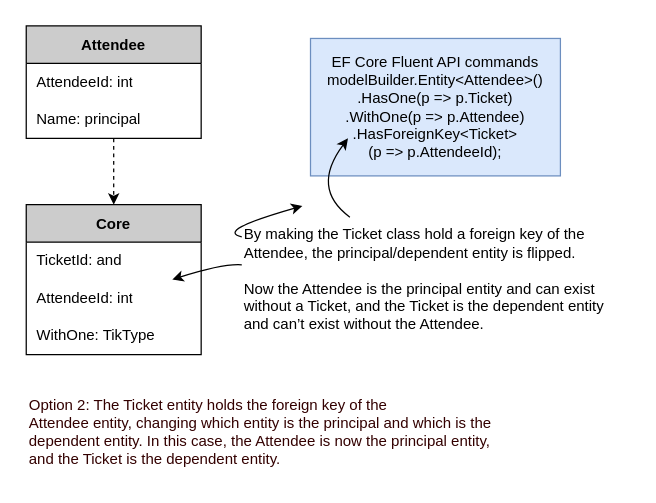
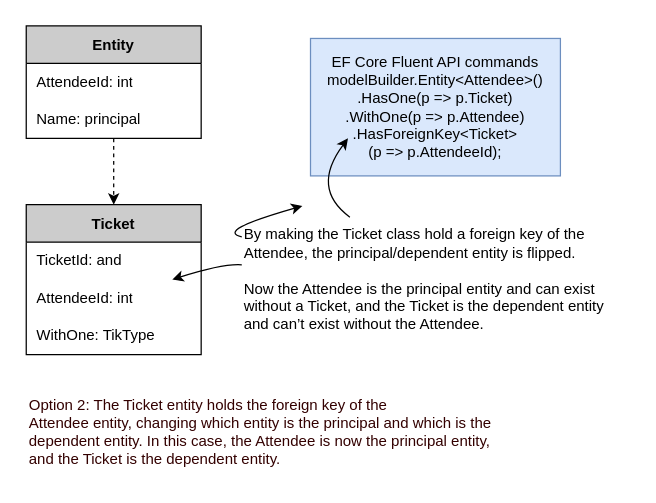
  <mxCell id="0" />
  <mxCell id="1" parent="0" />
- <mxCell id="2" value="Attendee" style="shape=table;startSize=30;container=1;collapsible=0;childLayout=tableLayout;fixedRows=1;rowLines=0;fontStyle=1;fillColor=#CCCCCC;" parent="1" vertex="1"><mxGeometry x="20.5" y="20" width="140" height="90" as="geometry" /></mxCell>
+ <mxCell id="2" value="Entity" style="shape=table;startSize=30;container=1;collapsible=0;childLayout=tableLayout;fixedRows=1;rowLines=0;fontStyle=1;fillColor=#CCCCCC;" parent="1" vertex="1"><mxGeometry x="20.5" y="20" width="140" height="90" as="geometry" /></mxCell>
  <mxCell id="3" style="shape=tableRow;horizontal=0;startSize=0;swimlaneHead=0;swimlaneBody=0;top=0;left=0;bottom=0;right=0;collapsible=0;dropTarget=0;fillColor=none;points=[[0,0.5],[1,0.5]];portConstraint=eastwest;" parent="2" vertex="1"><mxGeometry y="30" width="140" height="30" as="geometry" /></mxCell>
  <mxCell id="4" value="AttendeeId: int" style="shape=partialRectangle;html=1;whiteSpace=wrap;connectable=0;fillColor=none;top=0;left=0;bottom=0;right=0;align=left;spacingLeft=6;overflow=hidden;" parent="3" vertex="1"><mxGeometry width="140" height="30" as="geometry"><mxRectangle width="140" height="30" as="alternateBounds" /></mxGeometry></mxCell>
  <mxCell id="5" style="shape=tableRow;horizontal=0;startSize=0;swimlaneHead=0;swimlaneBody=0;top=0;left=0;bottom=0;right=0;collapsible=0;dropTarget=0;fillColor=none;points=[[0,0.5],[1,0.5]];portConstraint=eastwest;" parent="2" vertex="1"><mxGeometry y="60" width="140" height="30" as="geometry" /></mxCell>
  <mxCell id="6" value="Name: principal" style="shape=partialRectangle;html=1;whiteSpace=wrap;connectable=0;fillColor=none;top=0;left=0;bottom=0;right=0;align=left;spacingLeft=6;overflow=hidden;" parent="5" vertex="1"><mxGeometry width="140" height="30" as="geometry"><mxRectangle width="140" height="30" as="alternateBounds" /></mxGeometry></mxCell>
- <mxCell id="7" value="Core" style="shape=table;startSize=30;container=1;collapsible=0;childLayout=tableLayout;fixedRows=1;rowLines=0;fontStyle=1;fillColor=#CCCCCC;" parent="1" vertex="1"><mxGeometry x="20.5" y="163" width="140" height="120" as="geometry" /></mxCell>
+ <mxCell id="7" value="Ticket" style="shape=table;startSize=30;container=1;collapsible=0;childLayout=tableLayout;fixedRows=1;rowLines=0;fontStyle=1;fillColor=#CCCCCC;" parent="1" vertex="1"><mxGeometry x="20.5" y="163" width="140" height="120" as="geometry" /></mxCell>
  <mxCell id="8" style="shape=tableRow;horizontal=0;startSize=0;swimlaneHead=0;swimlaneBody=0;top=0;left=0;bottom=0;right=0;collapsible=0;dropTarget=0;fillColor=none;points=[[0,0.5],[1,0.5]];portConstraint=eastwest;" parent="7" vertex="1"><mxGeometry y="30" width="140" height="30" as="geometry" /></mxCell>
  <mxCell id="9" value="TicketId: and" style="shape=partialRectangle;html=1;whiteSpace=wrap;connectable=0;fillColor=none;top=0;left=0;bottom=0;right=0;align=left;spacingLeft=6;overflow=hidden;" parent="8" vertex="1"><mxGeometry width="140" height="30" as="geometry"><mxRectangle width="140" height="30" as="alternateBounds" /></mxGeometry></mxCell>
  <mxCell id="10" style="shape=tableRow;horizontal=0;startSize=0;swimlaneHead=0;swimlaneBody=0;top=0;left=0;bottom=0;right=0;collapsible=0;dropTarget=0;fillColor=none;points=[[0,0.5],[1,0.5]];portConstraint=eastwest;" vertex="1" parent="7"><mxGeometry y="60" width="140" height="30" as="geometry" /></mxCell>
  <mxCell id="11" value="AttendeeId: int" style="shape=partialRectangle;html=1;whiteSpace=wrap;connectable=0;fillColor=none;top=0;left=0;bottom=0;right=0;align=left;spacingLeft=6;overflow=hidden;" vertex="1" parent="10"><mxGeometry width="140" height="30" as="geometry"><mxRectangle width="140" height="30" as="alternateBounds" /></mxGeometry></mxCell>
  <mxCell id="12" style="shape=tableRow;horizontal=0;startSize=0;swimlaneHead=0;swimlaneBody=0;top=0;left=0;bottom=0;right=0;collapsible=0;dropTarget=0;fillColor=none;points=[[0,0.5],[1,0.5]];portConstraint=eastwest;" parent="7" vertex="1"><mxGeometry y="90" width="140" height="30" as="geometry" /></mxCell>
  <mxCell id="13" value="WithOne: TikType" style="shape=partialRectangle;html=1;whiteSpace=wrap;connectable=0;fillColor=none;top=0;left=0;bottom=0;right=0;align=left;spacingLeft=6;overflow=hidden;" parent="12" vertex="1"><mxGeometry width="140" height="30" as="geometry"><mxRectangle width="140" height="30" as="alternateBounds" /></mxGeometry></mxCell>
  <mxCell id="14" value="" style="endArrow=classic;html=1;rounded=0;dashed=1;" parent="1" source="2" target="7" edge="1"><mxGeometry width="50" height="50" relative="1" as="geometry"><mxPoint x="-59.5" y="200" as="sourcePoint" /><mxPoint x="-9.5" y="150" as="targetPoint" /></mxGeometry></mxCell>
  <mxCell id="15" value="&lt;div&gt;EF Core Fluent API commands&lt;/div&gt;&lt;div&gt;modelBuilder.Entity&amp;lt;Attendee&amp;gt;()&lt;/div&gt;&lt;div&gt;.HasOne(p =&amp;gt; p.Ticket)&lt;/div&gt;&lt;div&gt;.WithOne(p =&amp;gt; p.Attendee)&lt;/div&gt;&lt;div&gt;.HasForeignKey&amp;lt;Ticket&amp;gt;&lt;/div&gt;&lt;div&gt;(p =&amp;gt; p.AttendeeId);&lt;/div&gt;" style="text;html=1;strokeColor=#6c8ebf;fillColor=#dae8fc;align=center;verticalAlign=middle;whiteSpace=wrap;rounded=0;" parent="1" vertex="1"><mxGeometry x="248" y="30" width="200" height="110" as="geometry" /></mxCell>
  <mxCell id="16" value="By making the Ticket class hold a foreign key of the&lt;br&gt;Attendee, the principal/dependent entity is flipped.&lt;br&gt;&lt;br&gt;Now the Attendee is the principal entity and can exist&lt;br&gt;without a Ticket, and the Ticket is the dependent entity&lt;br&gt;and can’t exist without the Attendee." style="text;html=1;align=left;verticalAlign=middle;resizable=0;points=[];autosize=1;strokeColor=none;fillColor=none;" parent="1" vertex="1"><mxGeometry x="193" y="173" width="310" height="100" as="geometry" /></mxCell>
  <mxCell id="17" value="Option 2: The Ticket entity holds the foreign key of the&#10;Attendee entity, changing which entity is the principal and which is the&#10;dependent entity. In this case, the Attendee is now the principal entity,&#10;and the Ticket is the dependent entity." style="text;html=1;align=left;verticalAlign=middle;resizable=0;points=[];autosize=1;strokeColor=none;fillColor=none;fontColor=#330000;" parent="1" vertex="1"><mxGeometry x="20.5" y="310" width="390" height="70" as="geometry" /></mxCell>
  <mxCell id="18" value="" style="endArrow=classic;html=1;fontColor=#330000;curved=1;" parent="1" source="16" edge="1"><mxGeometry width="50" height="50" relative="1" as="geometry"><mxPoint x="191.5" y="214" as="sourcePoint" /><mxPoint x="241.5" y="164" as="targetPoint" /><Array as="points"><mxPoint x="171.5" y="184" /></Array></mxGeometry></mxCell>
  <mxCell id="19" value="" style="endArrow=classic;html=1;curved=1;entryX=0.15;entryY=0.727;entryDx=0;entryDy=0;entryPerimeter=0;" edge="1" parent="1" source="16" target="15"><mxGeometry width="50" height="50" relative="1" as="geometry"><mxPoint x="193" y="130" as="sourcePoint" /><mxPoint x="218" y="110" as="targetPoint" /><Array as="points"><mxPoint x="248" y="150" /></Array></mxGeometry></mxCell>
  <mxCell id="20" value="" style="endArrow=classic;html=1;curved=1;" edge="1" parent="1" source="16" target="10"><mxGeometry width="50" height="50" relative="1" as="geometry"><mxPoint x="148" y="170" as="sourcePoint" /><mxPoint x="198" y="120" as="targetPoint" /><Array as="points"><mxPoint x="178" y="210" /></Array></mxGeometry></mxCell>
